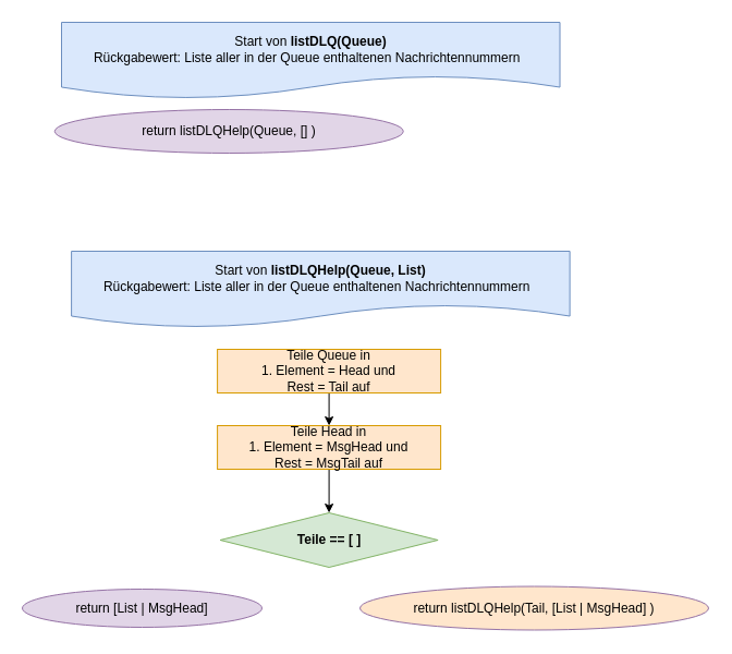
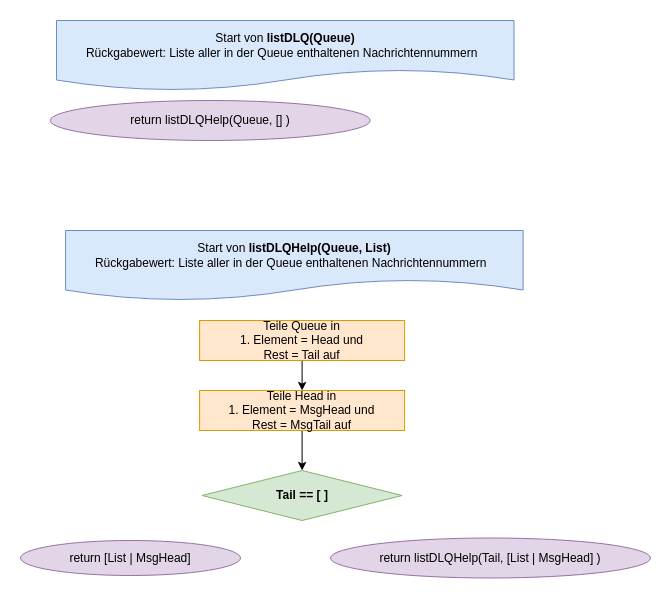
  <mxCell id="0" />
  <mxCell id="1" parent="0" />
  <mxCell id="2" value="Start von &lt;b&gt;listDLQ(Queue)&lt;/b&gt;&lt;br&gt;Rückgabewert: Liste aller in der Queue enthaltenen Nachrichtennummern&amp;nbsp;&amp;nbsp;" style="shape=document;whiteSpace=wrap;html=1;boundedLbl=1;fillColor=#dae8fc;strokeColor=#6c8ebf;" parent="1" vertex="1"><mxGeometry x="56" y="20" width="457.53" height="70" as="geometry" /></mxCell>
- <mxCell id="3" value="return listDLQHelp(Tail, [List | MsgHead] )" style="ellipse;whiteSpace=wrap;html=1;rounded=0;fillColor=#ffe6cc;strokeColor=#9673a6;" parent="1" vertex="1"><mxGeometry x="330" y="537.5" width="320" height="40" as="geometry" /></mxCell>
+ <mxCell id="3" value="return listDLQHelp(Tail, [List | MsgHead] )" style="ellipse;whiteSpace=wrap;html=1;rounded=0;fillColor=#e1d5e7;strokeColor=#9673a6;" parent="1" vertex="1"><mxGeometry x="330" y="537.5" width="320" height="40" as="geometry" /></mxCell>
  <mxCell id="4" style="edgeStyle=orthogonalEdgeStyle;rounded=0;orthogonalLoop=1;jettySize=auto;html=1;exitX=0.5;exitY=1;exitDx=0;exitDy=0;entryX=0.5;entryY=0;entryDx=0;entryDy=0;" parent="1" source="9" target="5" edge="1"><mxGeometry relative="1" as="geometry"><mxPoint x="303.86" y="480" as="sourcePoint" /></mxGeometry></mxCell>
- <mxCell id="5" value="Teile == [ ]" style="rhombus;whiteSpace=wrap;html=1;rounded=0;fillColor=#d5e8d4;strokeColor=#82b366;fontStyle=1" parent="1" vertex="1"><mxGeometry x="201.6" y="470" width="200" height="50" as="geometry" /></mxCell>
+ <mxCell id="5" value="Tail == [ ]" style="rhombus;whiteSpace=wrap;html=1;rounded=0;fillColor=#d5e8d4;strokeColor=#82b366;fontStyle=1" parent="1" vertex="1"><mxGeometry x="201.6" y="470" width="200" height="50" as="geometry" /></mxCell>
  <mxCell id="6" value="return [List | MsgHead]" style="ellipse;whiteSpace=wrap;html=1;rounded=0;fillColor=#e1d5e7;strokeColor=#9673a6;" parent="1" vertex="1"><mxGeometry x="20" y="540" width="220" height="35" as="geometry" /></mxCell>
  <mxCell id="7" style="edgeStyle=orthogonalEdgeStyle;rounded=0;orthogonalLoop=1;jettySize=auto;html=1;exitX=0.5;exitY=1;exitDx=0;exitDy=0;entryX=0.5;entryY=0;entryDx=0;entryDy=0;" parent="1" source="8" target="9" edge="1"><mxGeometry relative="1" as="geometry" /></mxCell>
  <mxCell id="8" value="Teile Queue in&lt;br&gt;1. Element = Head und&lt;br&gt;Rest = Tail auf" style="rounded=0;whiteSpace=wrap;html=1;fillColor=#ffe6cc;strokeColor=#d79b00;" parent="1" vertex="1"><mxGeometry x="199.1" y="320" width="205" height="40" as="geometry" /></mxCell>
  <mxCell id="9" value="Teile Head in&lt;br&gt;1. Element = MsgHead und&lt;br&gt;Rest = MsgTail auf" style="rounded=0;whiteSpace=wrap;html=1;fillColor=#ffe6cc;strokeColor=#d79b00;" parent="1" vertex="1"><mxGeometry x="199.1" y="390" width="205" height="40" as="geometry" /></mxCell>
  <mxCell id="10" value="Start von &lt;b&gt;listDLQHelp(Queue, List)&lt;/b&gt;&lt;br&gt;Rückgabewert: Liste aller in der Queue enthaltenen Nachrichtennummern&amp;nbsp;&amp;nbsp;" style="shape=document;whiteSpace=wrap;html=1;boundedLbl=1;fillColor=#dae8fc;strokeColor=#6c8ebf;" parent="1" vertex="1"><mxGeometry x="65.1" y="230" width="457.53" height="70" as="geometry" /></mxCell>
  <mxCell id="11" value="return listDLQHelp(Queue, [] )" style="ellipse;whiteSpace=wrap;html=1;rounded=0;fillColor=#e1d5e7;strokeColor=#9673a6;" parent="1" vertex="1"><mxGeometry x="49.76" y="100" width="320" height="40" as="geometry" /></mxCell>
